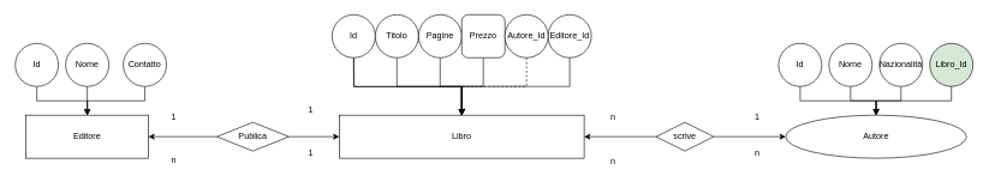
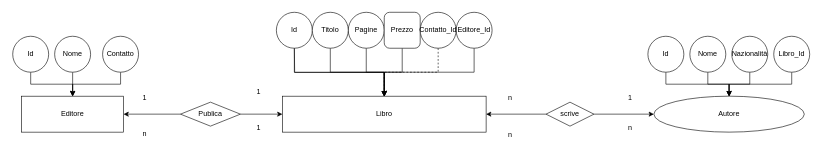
  <mxCell id="0" />
  <mxCell id="1" parent="0" />
  <mxCell id="2" value="Editore&lt;br&gt;" style="rounded=0;whiteSpace=wrap;html=1;" parent="1" vertex="1"><mxGeometry x="35" y="160" width="170" height="60" as="geometry" /></mxCell>
  <mxCell id="3" value="" style="edgeStyle=orthogonalEdgeStyle;rounded=0;orthogonalLoop=1;jettySize=auto;html=1;" parent="1" source="4" target="2" edge="1"><mxGeometry relative="1" as="geometry" /></mxCell>
  <mxCell id="4" value="Id" style="ellipse;whiteSpace=wrap;html=1;aspect=fixed;" parent="1" vertex="1"><mxGeometry x="20" y="60" width="60" height="60" as="geometry" /></mxCell>
  <mxCell id="5" value="" style="edgeStyle=orthogonalEdgeStyle;rounded=0;orthogonalLoop=1;jettySize=auto;html=1;" parent="1" source="6" target="2" edge="1"><mxGeometry relative="1" as="geometry" /></mxCell>
  <mxCell id="6" value="Nome" style="ellipse;whiteSpace=wrap;html=1;aspect=fixed;" parent="1" vertex="1"><mxGeometry x="90" y="60" width="60" height="60" as="geometry" /></mxCell>
  <mxCell id="7" value="" style="edgeStyle=orthogonalEdgeStyle;rounded=0;orthogonalLoop=1;jettySize=auto;html=1;" parent="1" source="8" target="2" edge="1"><mxGeometry relative="1" as="geometry" /></mxCell>
  <mxCell id="8" value="Contatto" style="ellipse;whiteSpace=wrap;html=1;aspect=fixed;" parent="1" vertex="1"><mxGeometry x="170" y="60" width="60" height="60" as="geometry" /></mxCell>
  <mxCell id="9" value="Libro" style="rounded=0;whiteSpace=wrap;html=1;" parent="1" vertex="1"><mxGeometry x="470" y="160" width="340" height="60" as="geometry" /></mxCell>
  <mxCell id="10" value="" style="edgeStyle=orthogonalEdgeStyle;rounded=0;orthogonalLoop=1;jettySize=auto;html=1;" parent="1" source="11" target="9" edge="1"><mxGeometry relative="1" as="geometry" /></mxCell>
  <mxCell id="11" value="Id" style="ellipse;whiteSpace=wrap;html=1;aspect=fixed;" parent="1" vertex="1"><mxGeometry x="460" y="20" width="60" height="60" as="geometry" /></mxCell>
  <mxCell id="12" value="" style="edgeStyle=orthogonalEdgeStyle;rounded=0;orthogonalLoop=1;jettySize=auto;html=1;" parent="1" source="13" target="9" edge="1"><mxGeometry relative="1" as="geometry" /></mxCell>
  <mxCell id="13" value="Pagine" style="ellipse;whiteSpace=wrap;html=1;aspect=fixed;" parent="1" vertex="1"><mxGeometry x="580" y="20" width="60" height="60" as="geometry" /></mxCell>
  <mxCell id="14" value="" style="edgeStyle=orthogonalEdgeStyle;rounded=0;orthogonalLoop=1;jettySize=auto;html=1;" parent="1" source="15" target="9" edge="1"><mxGeometry relative="1" as="geometry" /></mxCell>
  <mxCell id="15" value="Editore_Id" style="ellipse;whiteSpace=wrap;html=1;aspect=fixed;" parent="1" vertex="1"><mxGeometry x="760" y="20" width="60" height="60" as="geometry" /></mxCell>
  <mxCell id="16" value="" style="edgeStyle=orthogonalEdgeStyle;rounded=0;orthogonalLoop=1;jettySize=auto;html=1;" parent="1" source="17" target="9" edge="1"><mxGeometry relative="1" as="geometry" /></mxCell>
  <mxCell id="17" value="Titolo" style="ellipse;whiteSpace=wrap;html=1;aspect=fixed;" parent="1" vertex="1"><mxGeometry x="520" y="20" width="60" height="60" as="geometry" /></mxCell>
  <mxCell id="18" value="" style="edgeStyle=orthogonalEdgeStyle;rounded=0;orthogonalLoop=1;jettySize=auto;html=1;" parent="1" source="19" target="9" edge="1"><mxGeometry relative="1" as="geometry" /></mxCell>
  <mxCell id="19" value="Prezzo" style="whiteSpace=wrap;html=1;aspect=fixed;rounded=1;" parent="1" vertex="1"><mxGeometry x="640" y="20" width="60" height="60" as="geometry" /></mxCell>
  <mxCell id="20" value="" style="edgeStyle=orthogonalEdgeStyle;rounded=0;orthogonalLoop=1;jettySize=auto;html=1;" parent="1" target="9" edge="1"><mxGeometry relative="1" as="geometry"><mxPoint x="490" y="80" as="sourcePoint" /></mxGeometry></mxCell>
  <mxCell id="21" value="Autore" style="ellipse;whiteSpace=wrap;html=1;" parent="1" vertex="1"><mxGeometry x="1090" y="160" width="251" height="60" as="geometry" /></mxCell>
  <mxCell id="22" value="" style="edgeStyle=orthogonalEdgeStyle;rounded=0;orthogonalLoop=1;jettySize=auto;html=1;" parent="1" source="23" target="21" edge="1"><mxGeometry relative="1" as="geometry" /></mxCell>
  <mxCell id="23" value="Id" style="ellipse;whiteSpace=wrap;html=1;aspect=fixed;" parent="1" vertex="1"><mxGeometry x="1080" y="60" width="60" height="60" as="geometry" /></mxCell>
  <mxCell id="24" value="" style="edgeStyle=orthogonalEdgeStyle;rounded=0;orthogonalLoop=1;jettySize=auto;html=1;" parent="1" source="25" target="21" edge="1"><mxGeometry relative="1" as="geometry" /></mxCell>
  <mxCell id="25" value="Nome&lt;br&gt;" style="ellipse;whiteSpace=wrap;html=1;aspect=fixed;" parent="1" vertex="1"><mxGeometry x="1150" y="60" width="60" height="60" as="geometry" /></mxCell>
  <mxCell id="26" value="" style="edgeStyle=orthogonalEdgeStyle;rounded=0;orthogonalLoop=1;jettySize=auto;html=1;" parent="1" source="27" target="21" edge="1"><mxGeometry relative="1" as="geometry" /></mxCell>
  <mxCell id="27" value="Nazionalità" style="ellipse;whiteSpace=wrap;html=1;aspect=fixed;" parent="1" vertex="1"><mxGeometry x="1220" y="60" width="60" height="60" as="geometry" /></mxCell>
  <mxCell id="28" value="" style="edgeStyle=orthogonalEdgeStyle;rounded=0;orthogonalLoop=1;jettySize=auto;html=1;" parent="1" source="29" target="21" edge="1"><mxGeometry relative="1" as="geometry" /></mxCell>
- <mxCell id="29" value="Libro_Id" style="ellipse;whiteSpace=wrap;html=1;aspect=fixed;fillColor=#d5e8d4;" parent="1" vertex="1"><mxGeometry x="1290" y="60" width="60" height="60" as="geometry" /></mxCell>
+ <mxCell id="29" value="Libro_Id" style="ellipse;whiteSpace=wrap;html=1;aspect=fixed;" parent="1" vertex="1"><mxGeometry x="1290" y="60" width="60" height="60" as="geometry" /></mxCell>
  <mxCell id="30" value="" style="edgeStyle=orthogonalEdgeStyle;rounded=0;orthogonalLoop=1;jettySize=auto;html=1;" parent="1" source="32" target="21" edge="1"><mxGeometry relative="1" as="geometry" /></mxCell>
  <mxCell id="31" style="edgeStyle=orthogonalEdgeStyle;rounded=0;orthogonalLoop=1;jettySize=auto;html=1;entryX=1;entryY=0.5;entryDx=0;entryDy=0;" parent="1" source="32" target="9" edge="1"><mxGeometry relative="1" as="geometry" /></mxCell>
  <mxCell id="32" value="scrive" style="rhombus;whiteSpace=wrap;html=1;" parent="1" vertex="1"><mxGeometry x="910" y="170" width="80" height="40" as="geometry" /></mxCell>
  <mxCell id="33" style="edgeStyle=orthogonalEdgeStyle;rounded=0;orthogonalLoop=1;jettySize=auto;html=1;" parent="1" source="35" target="9" edge="1"><mxGeometry relative="1" as="geometry" /></mxCell>
  <mxCell id="34" style="edgeStyle=orthogonalEdgeStyle;rounded=0;orthogonalLoop=1;jettySize=auto;html=1;entryX=1;entryY=0.5;entryDx=0;entryDy=0;" parent="1" source="35" target="2" edge="1"><mxGeometry relative="1" as="geometry" /></mxCell>
  <mxCell id="35" value="Publica" style="rhombus;whiteSpace=wrap;html=1;" parent="1" vertex="1"><mxGeometry x="300" y="170" width="100" height="40" as="geometry" /></mxCell>
  <mxCell id="36" value="" style="edgeStyle=orthogonalEdgeStyle;rounded=0;orthogonalLoop=1;jettySize=auto;html=1;dashed=1;" parent="1" source="37" target="9" edge="1"><mxGeometry relative="1" as="geometry" /></mxCell>
- <mxCell id="37" value="Autore_Id" style="ellipse;whiteSpace=wrap;html=1;aspect=fixed;" parent="1" vertex="1"><mxGeometry x="700" y="20" width="60" height="60" as="geometry" /></mxCell>
+ <mxCell id="37" value="Contatto_Id" style="ellipse;whiteSpace=wrap;html=1;aspect=fixed;" parent="1" vertex="1"><mxGeometry x="700" y="20" width="60" height="60" as="geometry" /></mxCell>
  <mxCell id="38" value="1&lt;br&gt;" style="text;html=1;align=center;verticalAlign=middle;resizable=0;points=[];autosize=1;strokeColor=none;fillColor=none;" vertex="1" parent="1"><mxGeometry x="1035" y="148" width="30" height="30" as="geometry" /></mxCell>
  <mxCell id="39" value="n&lt;br&gt;" style="text;html=1;align=center;verticalAlign=middle;resizable=0;points=[];autosize=1;strokeColor=none;fillColor=none;" vertex="1" parent="1"><mxGeometry x="1035" y="198" width="30" height="30" as="geometry" /></mxCell>
  <mxCell id="40" value="n&lt;br&gt;" style="text;html=1;align=center;verticalAlign=middle;resizable=0;points=[];autosize=1;strokeColor=none;fillColor=none;" vertex="1" parent="1"><mxGeometry x="835" y="148" width="30" height="30" as="geometry" /></mxCell>
  <mxCell id="41" value="n&lt;br&gt;" style="text;html=1;align=center;verticalAlign=middle;resizable=0;points=[];autosize=1;strokeColor=none;fillColor=none;" vertex="1" parent="1"><mxGeometry x="835" y="210" width="30" height="30" as="geometry" /></mxCell>
  <mxCell id="42" value="1" style="text;html=1;align=center;verticalAlign=middle;resizable=0;points=[];autosize=1;strokeColor=none;fillColor=none;" vertex="1" parent="1"><mxGeometry x="225" y="148" width="30" height="30" as="geometry" /></mxCell>
  <mxCell id="43" value="n" style="text;html=1;align=center;verticalAlign=middle;resizable=0;points=[];autosize=1;strokeColor=none;fillColor=none;" vertex="1" parent="1"><mxGeometry x="225" y="208" width="30" height="30" as="geometry" /></mxCell>
  <mxCell id="44" value="1" style="text;html=1;align=center;verticalAlign=middle;resizable=0;points=[];autosize=1;strokeColor=none;fillColor=none;" vertex="1" parent="1"><mxGeometry x="415" y="138" width="30" height="30" as="geometry" /></mxCell>
  <mxCell id="45" value="1" style="text;html=1;align=center;verticalAlign=middle;resizable=0;points=[];autosize=1;strokeColor=none;fillColor=none;" vertex="1" parent="1"><mxGeometry x="415" y="198" width="30" height="30" as="geometry" /></mxCell>
